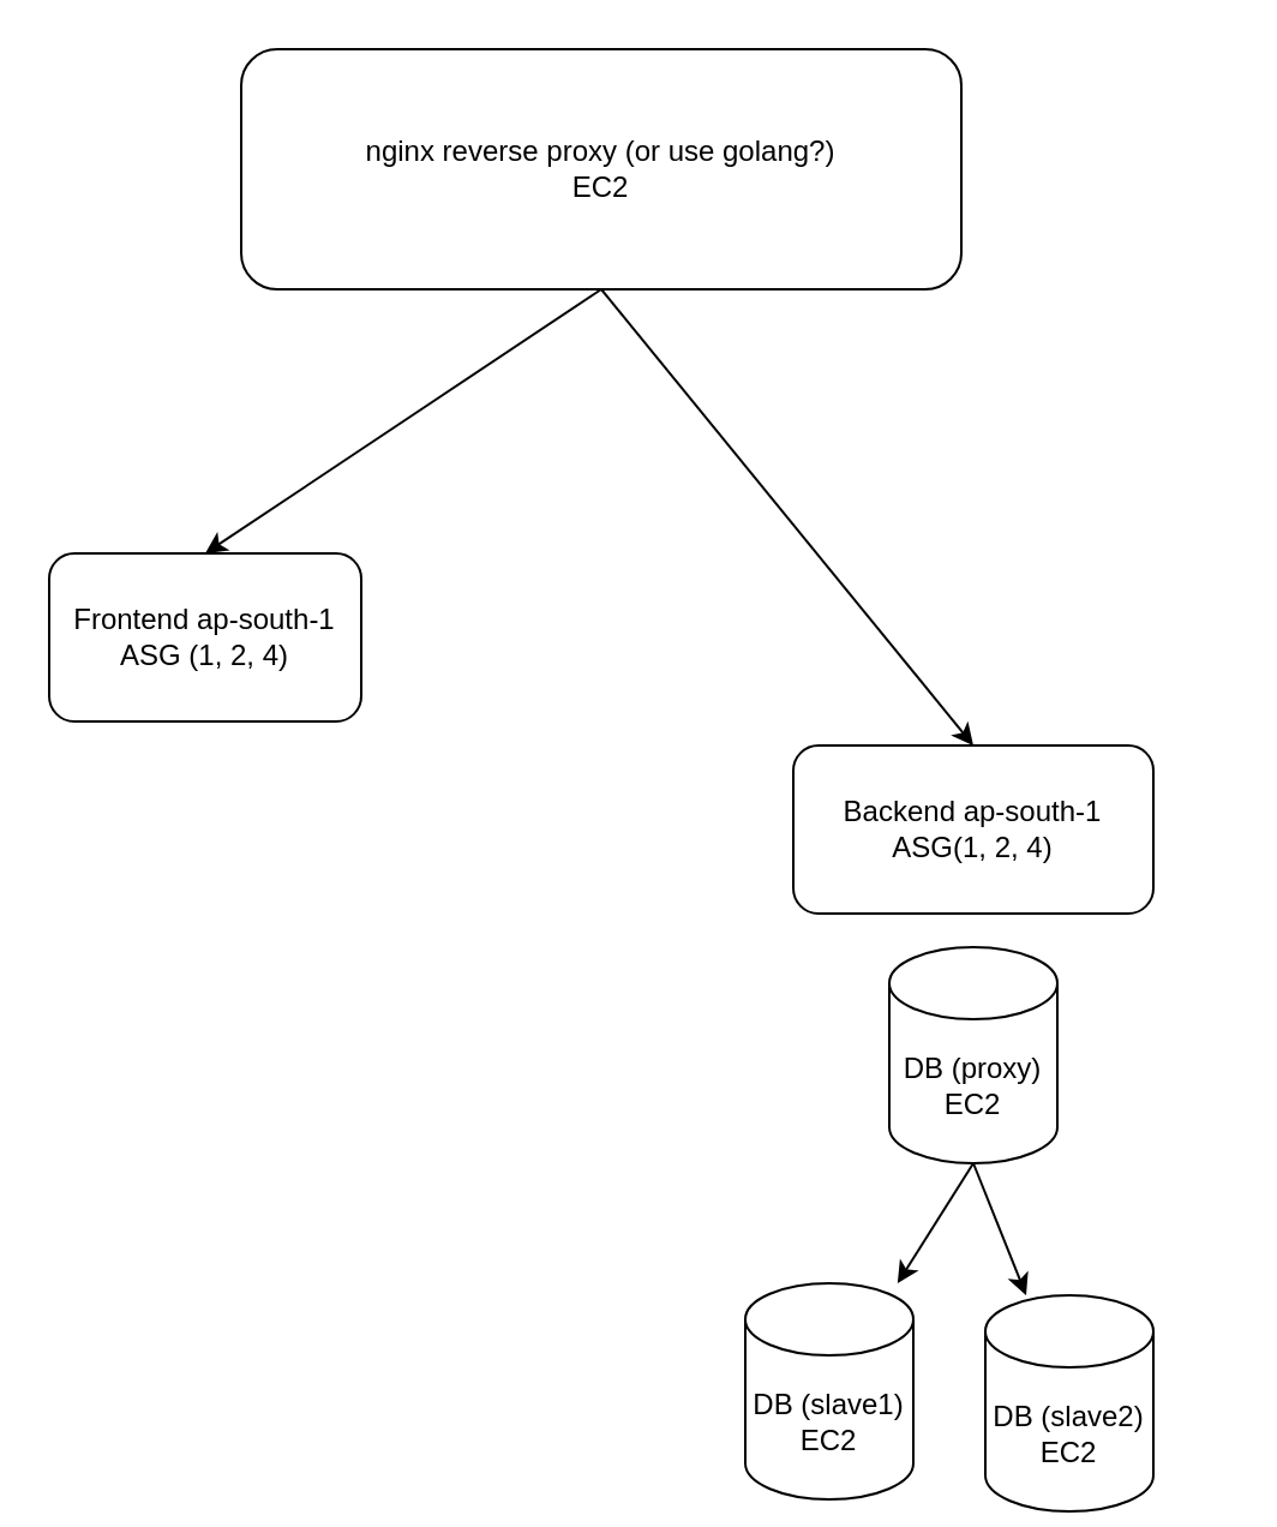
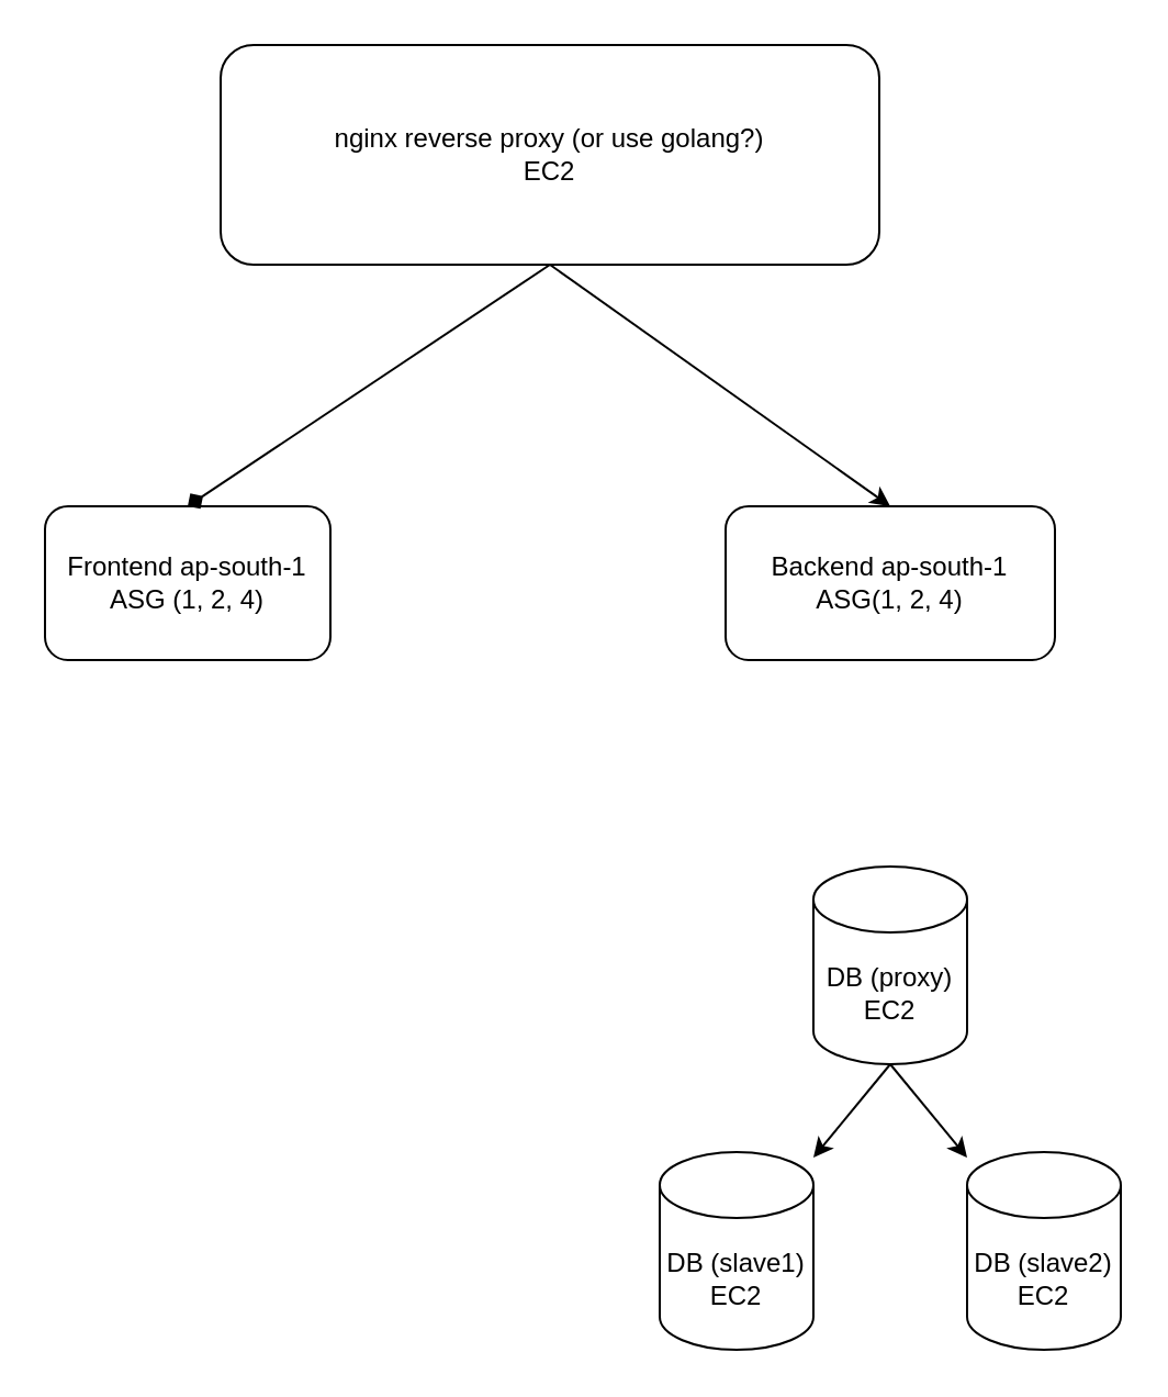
  <mxCell id="0" />
  <mxCell id="1" parent="0" />
  <mxCell id="2" value="Frontend ap-south-1&lt;div&gt;ASG (1, 2, 4)&lt;/div&gt;" style="rounded=1;whiteSpace=wrap;html=1;" parent="1" vertex="1"><mxGeometry x="20" y="230" width="130" height="70" as="geometry" /></mxCell>
- <mxCell id="3" value="Backend ap-south-1&lt;br&gt;&lt;div&gt;&lt;span style=&quot;background-color: transparent; color: light-dark(rgb(0, 0, 0), rgb(255, 255, 255));&quot;&gt;ASG&lt;/span&gt;&lt;span style=&quot;background-color: transparent; color: light-dark(rgb(0, 0, 0), rgb(255, 255, 255));&quot;&gt;(1, 2, 4)&lt;/span&gt;&lt;/div&gt;" style="rounded=1;whiteSpace=wrap;html=1;" parent="1" vertex="1"><mxGeometry x="330" y="310" width="150" height="70" as="geometry" /></mxCell>
+ <mxCell id="3" value="Backend ap-south-1&lt;br&gt;&lt;div&gt;&lt;span style=&quot;background-color: transparent; color: light-dark(rgb(0, 0, 0), rgb(255, 255, 255));&quot;&gt;ASG&lt;/span&gt;&lt;span style=&quot;background-color: transparent; color: light-dark(rgb(0, 0, 0), rgb(255, 255, 255));&quot;&gt;(1, 2, 4)&lt;/span&gt;&lt;/div&gt;" style="rounded=1;whiteSpace=wrap;html=1;" parent="1" vertex="1"><mxGeometry x="330" y="230" width="150" height="70" as="geometry" /></mxCell>
  <mxCell id="4" value="nginx reverse proxy (or use golang?)&lt;br&gt;EC2" style="rounded=1;whiteSpace=wrap;html=1;" parent="1" vertex="1"><mxGeometry x="100" y="20" width="300" height="100" as="geometry" /></mxCell>
  <mxCell id="5" value="" style="endArrow=classic;html=1;rounded=0;exitX=0.5;exitY=1;exitDx=0;exitDy=0;entryX=0.5;entryY=0;entryDx=0;entryDy=0;" parent="1" source="4" target="3" edge="1"><mxGeometry width="50" height="50" relative="1" as="geometry"><mxPoint x="190" y="360" as="sourcePoint" /><mxPoint x="240" y="310" as="targetPoint" /></mxGeometry></mxCell>
  <mxCell id="6" value="DB (proxy)&lt;div&gt;EC2&lt;/div&gt;" style="shape=cylinder3;whiteSpace=wrap;html=1;boundedLbl=1;backgroundOutline=1;size=15;" parent="1" vertex="1"><mxGeometry x="370" y="394" width="70" height="90" as="geometry" /></mxCell>
- <mxCell id="7" value="" style="endArrow=classic;html=1;rounded=0;exitX=0.5;exitY=1;exitDx=0;exitDy=0;entryX=0.5;entryY=0;entryDx=0;entryDy=0;" parent="1" source="4" target="2" edge="1"><mxGeometry width="50" height="50" relative="1" as="geometry"><mxPoint x="10" y="250" as="sourcePoint" /><mxPoint x="41.111" y="110" as="targetPoint" /></mxGeometry></mxCell>
- <mxCell id="8" value="DB (slave1)&lt;div&gt;EC2&lt;/div&gt;" style="shape=cylinder3;whiteSpace=wrap;html=1;boundedLbl=1;backgroundOutline=1;size=15;" parent="1" vertex="1"><mxGeometry x="310" y="534" width="70" height="90" as="geometry" /></mxCell>
- <mxCell id="9" value="DB (slave2)&lt;div&gt;EC2&lt;/div&gt;" style="shape=cylinder3;whiteSpace=wrap;html=1;boundedLbl=1;backgroundOutline=1;size=15;" parent="1" vertex="1"><mxGeometry x="410" y="539" width="70" height="90" as="geometry" /></mxCell>
+ <mxCell id="7" value="" style="endArrow=diamond;html=1;rounded=0;exitX=0.5;exitY=1;exitDx=0;exitDy=0;entryX=0.5;entryY=0;entryDx=0;entryDy=0;" parent="1" source="4" target="2" edge="1"><mxGeometry width="50" height="50" relative="1" as="geometry"><mxPoint x="10" y="250" as="sourcePoint" /><mxPoint x="41.111" y="110" as="targetPoint" /></mxGeometry></mxCell>
+ <mxCell id="8" value="DB (slave1)&lt;div&gt;EC2&lt;/div&gt;" style="shape=cylinder3;whiteSpace=wrap;html=1;boundedLbl=1;backgroundOutline=1;size=15;" parent="1" vertex="1"><mxGeometry x="300" y="524" width="70" height="90" as="geometry" /></mxCell>
+ <mxCell id="9" value="DB (slave2)&lt;div&gt;EC2&lt;/div&gt;" style="shape=cylinder3;whiteSpace=wrap;html=1;boundedLbl=1;backgroundOutline=1;size=15;" parent="1" vertex="1"><mxGeometry x="440" y="524" width="70" height="90" as="geometry" /></mxCell>
  <mxCell id="10" value="" style="endArrow=classic;html=1;rounded=0;exitX=0.5;exitY=1;exitDx=0;exitDy=0;exitPerimeter=0;" parent="1" source="6" target="8" edge="1"><mxGeometry width="50" height="50" relative="1" as="geometry"><mxPoint x="270" y="374" as="sourcePoint" /><mxPoint x="320" y="324" as="targetPoint" /></mxGeometry></mxCell>
  <mxCell id="11" value="" style="endArrow=classic;html=1;rounded=0;exitX=0.5;exitY=1;exitDx=0;exitDy=0;exitPerimeter=0;" parent="1" target="9" edge="1" source="6"><mxGeometry width="50" height="50" relative="1" as="geometry"><mxPoint x="400" y="484" as="sourcePoint" /><mxPoint x="380" y="537" as="targetPoint" /></mxGeometry></mxCell>
